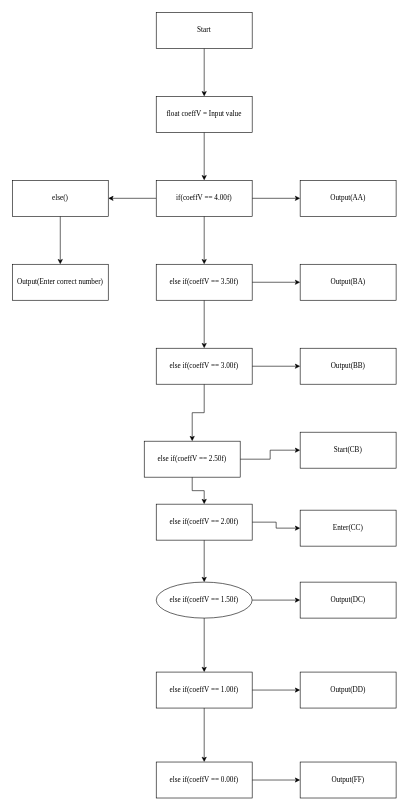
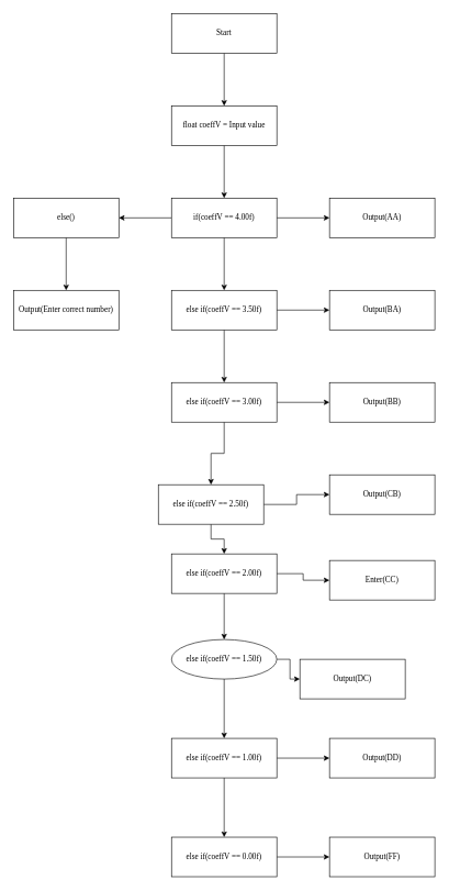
  <mxCell id="0" />
  <mxCell id="1" parent="0" />
  <mxCell id="2" value="" style="edgeStyle=orthogonalEdgeStyle;rounded=0;orthogonalLoop=1;jettySize=auto;html=1;" parent="1" source="3" target="5" edge="1"><mxGeometry relative="1" as="geometry" /></mxCell>
  <mxCell id="3" value="Start" style="rounded=0;whiteSpace=wrap;html=1;fontFamily=Times New Roman;" parent="1" vertex="1"><mxGeometry x="260" y="20" width="160" height="60" as="geometry" /></mxCell>
  <mxCell id="4" value="" style="edgeStyle=orthogonalEdgeStyle;rounded=0;orthogonalLoop=1;jettySize=auto;html=1;" parent="1" source="5" target="9" edge="1"><mxGeometry relative="1" as="geometry" /></mxCell>
  <mxCell id="5" value="float coeffV = Input value" style="rounded=0;whiteSpace=wrap;html=1;fontFamily=Times New Roman;" parent="1" vertex="1"><mxGeometry x="260" y="160" width="160" height="60" as="geometry" /></mxCell>
  <mxCell id="6" value="" style="edgeStyle=orthogonalEdgeStyle;rounded=0;orthogonalLoop=1;jettySize=auto;html=1;" parent="1" source="9" target="10" edge="1"><mxGeometry relative="1" as="geometry" /></mxCell>
  <mxCell id="7" value="" style="edgeStyle=orthogonalEdgeStyle;rounded=0;orthogonalLoop=1;jettySize=auto;html=1;" parent="1" source="9" target="13" edge="1"><mxGeometry relative="1" as="geometry" /></mxCell>
  <mxCell id="8" value="" style="edgeStyle=orthogonalEdgeStyle;rounded=0;orthogonalLoop=1;jettySize=auto;html=1;" parent="1" source="9" target="39" edge="1"><mxGeometry relative="1" as="geometry" /></mxCell>
  <mxCell id="9" value="if(coeffV == 4.00f)" style="rounded=0;whiteSpace=wrap;html=1;fontFamily=Times New Roman;" parent="1" vertex="1"><mxGeometry x="260" y="300" width="160" height="60" as="geometry" /></mxCell>
  <mxCell id="10" value="Output(AA)" style="rounded=0;whiteSpace=wrap;html=1;fontFamily=Times New Roman;" parent="1" vertex="1"><mxGeometry x="500" y="300" width="160" height="60" as="geometry" /></mxCell>
  <mxCell id="11" value="" style="edgeStyle=orthogonalEdgeStyle;rounded=0;orthogonalLoop=1;jettySize=auto;html=1;" parent="1" source="13" target="14" edge="1"><mxGeometry relative="1" as="geometry" /></mxCell>
  <mxCell id="12" value="" style="edgeStyle=orthogonalEdgeStyle;rounded=0;orthogonalLoop=1;jettySize=auto;html=1;" parent="1" source="13" target="17" edge="1"><mxGeometry relative="1" as="geometry" /></mxCell>
  <mxCell id="13" value="else if(coeffV == 3.50f)" style="rounded=0;whiteSpace=wrap;html=1;fontFamily=Times New Roman;" parent="1" vertex="1"><mxGeometry x="260" y="440" width="160" height="60" as="geometry" /></mxCell>
  <mxCell id="14" value="Output(BA)" style="rounded=0;whiteSpace=wrap;html=1;fontFamily=Times New Roman;" parent="1" vertex="1"><mxGeometry x="500" y="440" width="160" height="60" as="geometry" /></mxCell>
  <mxCell id="15" value="" style="edgeStyle=orthogonalEdgeStyle;rounded=0;orthogonalLoop=1;jettySize=auto;html=1;" parent="1" source="17" target="18" edge="1"><mxGeometry relative="1" as="geometry" /></mxCell>
  <mxCell id="16" value="" style="edgeStyle=orthogonalEdgeStyle;rounded=0;orthogonalLoop=1;jettySize=auto;html=1;" parent="1" source="17" target="21" edge="1"><mxGeometry relative="1" as="geometry" /></mxCell>
  <mxCell id="17" value="else if(coeffV == 3.00f)" style="rounded=0;whiteSpace=wrap;html=1;fontFamily=Times New Roman;" parent="1" vertex="1"><mxGeometry x="260" y="580" width="160" height="60" as="geometry" /></mxCell>
  <mxCell id="18" value="Output(BB)" style="rounded=0;whiteSpace=wrap;html=1;fontFamily=Times New Roman;" parent="1" vertex="1"><mxGeometry x="500" y="580" width="160" height="60" as="geometry" /></mxCell>
  <mxCell id="19" value="" style="edgeStyle=orthogonalEdgeStyle;rounded=0;orthogonalLoop=1;jettySize=auto;html=1;" parent="1" source="21" target="22" edge="1"><mxGeometry relative="1" as="geometry" /></mxCell>
  <mxCell id="20" value="" style="edgeStyle=orthogonalEdgeStyle;rounded=0;orthogonalLoop=1;jettySize=auto;html=1;" parent="1" source="21" target="25" edge="1"><mxGeometry relative="1" as="geometry" /></mxCell>
  <mxCell id="21" value="else if(coeffV == 2.50f)" style="rounded=0;whiteSpace=wrap;html=1;fontFamily=Times New Roman;" parent="1" vertex="1"><mxGeometry x="240" y="735" width="160" height="60" as="geometry" /></mxCell>
- <mxCell id="22" value="Start(CB)" style="rounded=0;whiteSpace=wrap;html=1;fontFamily=Times New Roman;" parent="1" vertex="1"><mxGeometry x="500" y="720" width="160" height="60" as="geometry" /></mxCell>
+ <mxCell id="22" value="Output(CB)" style="rounded=0;whiteSpace=wrap;html=1;fontFamily=Times New Roman;" parent="1" vertex="1"><mxGeometry x="500" y="720" width="160" height="60" as="geometry" /></mxCell>
  <mxCell id="23" value="" style="edgeStyle=orthogonalEdgeStyle;rounded=0;orthogonalLoop=1;jettySize=auto;html=1;" parent="1" source="25" target="26" edge="1"><mxGeometry relative="1" as="geometry" /></mxCell>
  <mxCell id="24" value="" style="edgeStyle=orthogonalEdgeStyle;rounded=0;orthogonalLoop=1;jettySize=auto;html=1;" parent="1" source="25" target="29" edge="1"><mxGeometry relative="1" as="geometry" /></mxCell>
  <mxCell id="25" value="else if(coeffV == 2.00f)" style="rounded=0;whiteSpace=wrap;html=1;fontFamily=Times New Roman;" parent="1" vertex="1"><mxGeometry x="260" y="840" width="160" height="60" as="geometry" /></mxCell>
  <mxCell id="26" value="Enter(CC)" style="rounded=0;whiteSpace=wrap;html=1;fontFamily=Times New Roman;" parent="1" vertex="1"><mxGeometry x="500" y="850" width="160" height="60" as="geometry" /></mxCell>
  <mxCell id="27" value="" style="edgeStyle=orthogonalEdgeStyle;rounded=0;orthogonalLoop=1;jettySize=auto;html=1;" parent="1" source="29" target="33" edge="1"><mxGeometry relative="1" as="geometry" /></mxCell>
  <mxCell id="28" value="" style="edgeStyle=orthogonalEdgeStyle;rounded=0;orthogonalLoop=1;jettySize=auto;html=1;" parent="1" source="29" target="32" edge="1"><mxGeometry relative="1" as="geometry" /></mxCell>
  <mxCell id="29" value="else if(coeffV == 1.50f)" style="ellipse;whiteSpace=wrap;html=1;fontFamily=Times New Roman;" parent="1" vertex="1"><mxGeometry x="260" y="970" width="160" height="60" as="geometry" /></mxCell>
  <mxCell id="30" value="" style="edgeStyle=orthogonalEdgeStyle;rounded=0;orthogonalLoop=1;jettySize=auto;html=1;" parent="1" source="32" target="34" edge="1"><mxGeometry relative="1" as="geometry" /></mxCell>
  <mxCell id="31" value="" style="edgeStyle=orthogonalEdgeStyle;rounded=0;orthogonalLoop=1;jettySize=auto;html=1;" parent="1" source="32" target="36" edge="1"><mxGeometry relative="1" as="geometry" /></mxCell>
  <mxCell id="32" value="else if(coeffV == 1.00f)" style="rounded=0;whiteSpace=wrap;html=1;fontFamily=Times New Roman;" parent="1" vertex="1"><mxGeometry x="260" y="1120" width="160" height="60" as="geometry" /></mxCell>
- <mxCell id="33" value="Output(DC)" style="rounded=0;whiteSpace=wrap;html=1;fontFamily=Times New Roman;" parent="1" vertex="1"><mxGeometry x="500" y="970" width="160" height="60" as="geometry" /></mxCell>
+ <mxCell id="33" value="Output(DC)" style="rounded=0;whiteSpace=wrap;html=1;fontFamily=Times New Roman;" parent="1" vertex="1"><mxGeometry x="455" y="1000" width="160" height="60" as="geometry" /></mxCell>
  <mxCell id="34" value="Output(DD)" style="rounded=0;whiteSpace=wrap;html=1;fontFamily=Times New Roman;" parent="1" vertex="1"><mxGeometry x="500" y="1120" width="160" height="60" as="geometry" /></mxCell>
  <mxCell id="35" value="" style="edgeStyle=orthogonalEdgeStyle;rounded=0;orthogonalLoop=1;jettySize=auto;html=1;" parent="1" source="36" target="37" edge="1"><mxGeometry relative="1" as="geometry" /></mxCell>
  <mxCell id="36" value="else if(coeffV == 0.00f)" style="rounded=0;whiteSpace=wrap;html=1;fontFamily=Times New Roman;" parent="1" vertex="1"><mxGeometry x="260" y="1270" width="160" height="60" as="geometry" /></mxCell>
  <mxCell id="37" value="Output(FF)" style="rounded=0;whiteSpace=wrap;html=1;fontFamily=Times New Roman;" parent="1" vertex="1"><mxGeometry x="500" y="1270" width="160" height="60" as="geometry" /></mxCell>
  <mxCell id="38" value="" style="edgeStyle=orthogonalEdgeStyle;rounded=0;orthogonalLoop=1;jettySize=auto;html=1;" parent="1" source="39" target="40" edge="1"><mxGeometry relative="1" as="geometry" /></mxCell>
  <mxCell id="39" value="else()" style="rounded=0;whiteSpace=wrap;html=1;fontFamily=Times New Roman;" parent="1" vertex="1"><mxGeometry x="20" y="300" width="160" height="60" as="geometry" /></mxCell>
  <mxCell id="40" value="Output(Enter correct number)" style="rounded=0;whiteSpace=wrap;html=1;fontFamily=Times New Roman;" parent="1" vertex="1"><mxGeometry x="20" y="440" width="160" height="60" as="geometry" /></mxCell>
